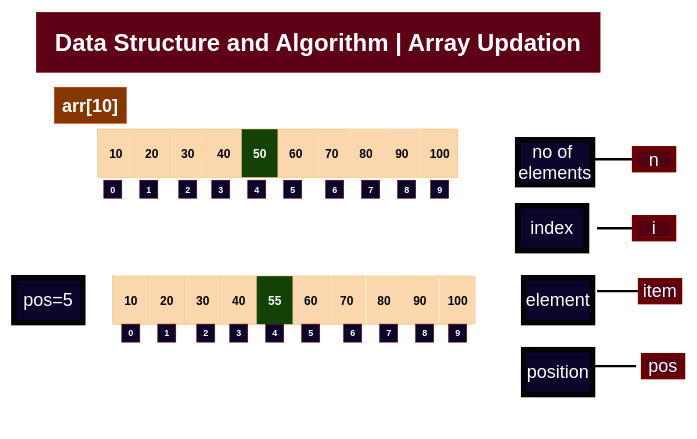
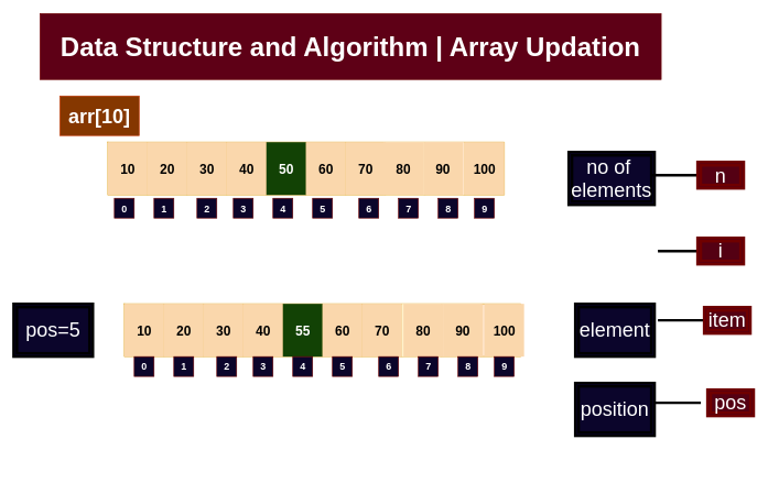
  <mxCell id="0" />
  <mxCell id="1" parent="0" />
  <mxCell id="2" value="&lt;font style=&quot;font-size: 40px&quot;&gt;Data Structure and Algorithm | Array Updation&lt;/font&gt;" style="rounded=0;whiteSpace=wrap;html=1;fillColor=#5E0016;strokeColor=#6F0000;fontColor=#ffffff;fontSize=30;fontStyle=1" parent="1" vertex="1"><mxGeometry x="60" y="20" width="940" height="100" as="geometry" /></mxCell>
  <mxCell id="3" value="&lt;font style=&quot;font-size: 30px&quot;&gt;position&lt;/font&gt;" style="shape=ext;double=1;rounded=0;whiteSpace=wrap;html=1;fontSize=15;fontColor=#FFFFFF;strokeWidth=4;fillColor=#0B052B;" parent="1" vertex="1"><mxGeometry x="870" y="580" width="120" height="80" as="geometry" /></mxCell>
- <mxCell id="4" value="&lt;font style=&quot;font-size: 30px&quot;&gt;index&lt;/font&gt;" style="shape=ext;double=1;rounded=0;whiteSpace=wrap;html=1;fontSize=15;fontColor=#FFFFFF;strokeWidth=4;fillColor=#0B052B;" parent="1" vertex="1"><mxGeometry x="860" y="340" width="120" height="80" as="geometry" /></mxCell>
  <mxCell id="5" value="" style="line;strokeWidth=4;html=1;perimeter=backbonePerimeter;points=[];outlineConnect=0;fontSize=15;fontColor=#FFFFFF;fillColor=#0B052B;" parent="1" vertex="1"><mxGeometry x="995" y="375" width="70" height="10" as="geometry" /></mxCell>
  <mxCell id="6" value="&lt;font style=&quot;font-size: 30px&quot;&gt;i&lt;/font&gt;" style="shape=ext;double=1;rounded=0;whiteSpace=wrap;html=1;fontSize=15;fontColor=#ffffff;strokeWidth=4;fillColor=#540013;strokeColor=#6F0000;" parent="1" vertex="1"><mxGeometry x="1055" y="360" width="70" height="40" as="geometry" /></mxCell>
  <mxCell id="7" value="&lt;span style=&quot;font-size: 30px&quot;&gt;no of&amp;nbsp;&lt;br&gt;elements&lt;br&gt;&lt;/span&gt;" style="shape=ext;double=1;rounded=0;whiteSpace=wrap;html=1;fontSize=15;fontColor=#FFFFFF;strokeWidth=4;fillColor=#0B052B;" parent="1" vertex="1"><mxGeometry x="860" y="230" width="130" height="80" as="geometry" /></mxCell>
  <mxCell id="8" value="" style="line;strokeWidth=4;html=1;perimeter=backbonePerimeter;points=[];outlineConnect=0;fontSize=15;fontColor=#FFFFFF;fillColor=#0B052B;" parent="1" vertex="1"><mxGeometry x="985" y="260" width="70" height="10" as="geometry" /></mxCell>
  <mxCell id="9" value="&lt;span style=&quot;font-size: 30px&quot;&gt;n&lt;/span&gt;" style="shape=ext;double=1;rounded=0;whiteSpace=wrap;html=1;fontSize=15;fontColor=#ffffff;strokeWidth=4;fillColor=#540013;strokeColor=#6F0000;" parent="1" vertex="1"><mxGeometry x="1055" y="245" width="70" height="40" as="geometry" /></mxCell>
  <mxCell id="10" value="&lt;font style=&quot;font-size: 30px&quot;&gt;element&lt;/font&gt;" style="shape=ext;double=1;rounded=0;whiteSpace=wrap;html=1;fontSize=15;fontColor=#FFFFFF;strokeWidth=4;fillColor=#0B052B;" parent="1" vertex="1"><mxGeometry x="870" y="460" width="120" height="80" as="geometry" /></mxCell>
  <mxCell id="11" value="" style="line;strokeWidth=4;html=1;perimeter=backbonePerimeter;points=[];outlineConnect=0;fontSize=15;fontColor=#FFFFFF;fillColor=#0B052B;" parent="1" vertex="1"><mxGeometry x="995" y="480" width="70" height="10" as="geometry" /></mxCell>
  <mxCell id="12" value="&lt;span style=&quot;font-size: 30px&quot;&gt;item&lt;/span&gt;" style="shape=ext;double=1;rounded=0;whiteSpace=wrap;html=1;fontSize=15;fontColor=#ffffff;strokeWidth=4;fillColor=#540013;strokeColor=#6F0000;" parent="1" vertex="1"><mxGeometry x="1065" y="465" width="70" height="40" as="geometry" /></mxCell>
  <mxCell id="13" value="&lt;span style=&quot;font-size: 30px&quot;&gt;pos=5&lt;/span&gt;" style="shape=ext;double=1;rounded=0;whiteSpace=wrap;html=1;fontSize=15;fontColor=#FFFFFF;strokeWidth=4;fillColor=#0B052B;" parent="1" vertex="1"><mxGeometry x="20" y="460" width="120" height="80" as="geometry" /></mxCell>
  <mxCell id="14" value="0" style="rounded=0;whiteSpace=wrap;html=1;fontSize=15;fontColor=#ffffff;fillColor=#0B052B;strokeColor=#6F0000;fontStyle=1" parent="1" vertex="1"><mxGeometry x="172.5" y="300" width="30" height="30" as="geometry" /></mxCell>
  <mxCell id="15" value="1" style="rounded=0;whiteSpace=wrap;html=1;fontSize=15;fontColor=#ffffff;fillColor=#0B052B;strokeColor=#6F0000;fontStyle=1" parent="1" vertex="1"><mxGeometry x="232.5" y="300" width="30" height="30" as="geometry" /></mxCell>
  <mxCell id="16" value="2" style="rounded=0;whiteSpace=wrap;html=1;fontSize=15;fontColor=#ffffff;fillColor=#0B052B;strokeColor=#6F0000;fontStyle=1" parent="1" vertex="1"><mxGeometry x="297.5" y="300" width="30" height="30" as="geometry" /></mxCell>
  <mxCell id="17" value="3" style="rounded=0;whiteSpace=wrap;html=1;fontSize=15;fontColor=#ffffff;fillColor=#0B052B;strokeColor=#6F0000;fontStyle=1" parent="1" vertex="1"><mxGeometry x="352.5" y="300" width="30" height="30" as="geometry" /></mxCell>
  <mxCell id="18" value="4" style="rounded=0;whiteSpace=wrap;html=1;fontSize=15;fontColor=#ffffff;fillColor=#0B052B;strokeColor=#6F0000;fontStyle=1" parent="1" vertex="1"><mxGeometry x="412.5" y="300" width="30" height="30" as="geometry" /></mxCell>
  <mxCell id="19" value="5" style="rounded=0;whiteSpace=wrap;html=1;fontSize=15;fontColor=#ffffff;fillColor=#0B052B;strokeColor=#6F0000;fontStyle=1" parent="1" vertex="1"><mxGeometry x="472.5" y="300" width="30" height="30" as="geometry" /></mxCell>
  <mxCell id="20" value="6" style="rounded=0;whiteSpace=wrap;html=1;fontSize=15;fontColor=#ffffff;fillColor=#0B052B;strokeColor=#6F0000;fontStyle=1" parent="1" vertex="1"><mxGeometry x="542.5" y="300" width="30" height="30" as="geometry" /></mxCell>
  <mxCell id="21" value="7" style="rounded=0;whiteSpace=wrap;html=1;fontSize=15;fontColor=#ffffff;fillColor=#0B052B;strokeColor=#6F0000;fontStyle=1" parent="1" vertex="1"><mxGeometry x="602.5" y="300" width="30" height="30" as="geometry" /></mxCell>
  <mxCell id="22" value="8" style="rounded=0;whiteSpace=wrap;html=1;fontSize=15;fontColor=#ffffff;fillColor=#0B052B;strokeColor=#6F0000;fontStyle=1" parent="1" vertex="1"><mxGeometry x="662.5" y="300" width="30" height="30" as="geometry" /></mxCell>
  <mxCell id="23" value="9" style="rounded=0;whiteSpace=wrap;html=1;fontSize=15;fontColor=#ffffff;fillColor=#0B052B;strokeColor=#6F0000;fontStyle=1" parent="1" vertex="1"><mxGeometry x="717.5" y="300" width="30" height="30" as="geometry" /></mxCell>
  <mxCell id="24" value="arr[10]" style="rounded=0;whiteSpace=wrap;html=1;fontSize=30;fillColor=#853700;fontColor=#FFFFFF;fontStyle=1;strokeColor=#C73500;" parent="1" vertex="1"><mxGeometry x="90" y="145" width="120" height="60" as="geometry" /></mxCell>
  <mxCell id="25" value="&lt;font style=&quot;font-size: 30px&quot;&gt;pos&lt;/font&gt;" style="shape=ext;double=1;rounded=0;whiteSpace=wrap;html=1;fontSize=15;fontColor=#ffffff;strokeWidth=4;fillColor=#540013;strokeColor=#6F0000;" parent="1" vertex="1"><mxGeometry x="1070" y="590" width="70" height="40" as="geometry" /></mxCell>
  <mxCell id="26" value="" style="line;strokeWidth=4;html=1;perimeter=backbonePerimeter;points=[];outlineConnect=0;fontSize=15;fontColor=#FFFFFF;fillColor=#0B052B;" parent="1" vertex="1"><mxGeometry x="990" y="510" width="70" height="200" as="geometry" /></mxCell>
  <mxCell id="27" value="" style="shape=table;startSize=0;container=1;collapsible=0;childLayout=tableLayout;fontSize=20;fillColor=#ffe6cc;strokeColor=#d79b00;fontColor=#000000;" vertex="1" parent="1"><mxGeometry x="162.5" y="215" width="600" height="80" as="geometry" /></mxCell>
  <mxCell id="28" value="" style="shape=partialRectangle;collapsible=0;dropTarget=0;pointerEvents=0;fillColor=none;top=0;left=0;bottom=0;right=0;points=[[0,0.5],[1,0.5]];portConstraint=eastwest;fontSize=20;fontColor=#FFFFFF;" vertex="1" parent="27"><mxGeometry width="600" height="80" as="geometry" /></mxCell>
  <mxCell id="29" value="10" style="shape=partialRectangle;html=1;whiteSpace=wrap;connectable=0;overflow=hidden;fillColor=#fad7ac;top=0;left=0;bottom=0;right=0;pointerEvents=1;fontSize=20;fontStyle=1;strokeColor=#b46504;" vertex="1" parent="28"><mxGeometry width="60" height="80" as="geometry"><mxRectangle width="60" height="80" as="alternateBounds" /></mxGeometry></mxCell>
  <mxCell id="30" value="20" style="shape=partialRectangle;html=1;whiteSpace=wrap;connectable=0;overflow=hidden;fillColor=#fad7ac;top=0;left=0;bottom=0;right=0;pointerEvents=1;fontSize=20;fontStyle=1;strokeColor=#b46504;" vertex="1" parent="28"><mxGeometry x="60" width="60" height="80" as="geometry"><mxRectangle width="60" height="80" as="alternateBounds" /></mxGeometry></mxCell>
  <mxCell id="31" value="30" style="shape=partialRectangle;html=1;whiteSpace=wrap;connectable=0;overflow=hidden;fillColor=#fad7ac;top=0;left=0;bottom=0;right=0;pointerEvents=1;fontSize=20;fontStyle=1;strokeColor=#b46504;" vertex="1" parent="28"><mxGeometry x="120" width="60" height="80" as="geometry"><mxRectangle width="60" height="80" as="alternateBounds" /></mxGeometry></mxCell>
  <mxCell id="32" value="40" style="shape=partialRectangle;html=1;whiteSpace=wrap;connectable=0;overflow=hidden;fillColor=#fad7ac;top=0;left=0;bottom=0;right=0;pointerEvents=1;fontSize=20;fontStyle=1;strokeColor=#b46504;" vertex="1" parent="28"><mxGeometry x="180" width="60" height="80" as="geometry"><mxRectangle width="60" height="80" as="alternateBounds" /></mxGeometry></mxCell>
  <mxCell id="33" value="50" style="shape=partialRectangle;html=1;whiteSpace=wrap;connectable=0;overflow=hidden;fillColor=#124205;top=0;left=0;bottom=0;right=0;pointerEvents=1;fontSize=20;fontStyle=1;strokeColor=#b85450;fontColor=#FFFFFF;" vertex="1" parent="28"><mxGeometry x="240" width="60" height="80" as="geometry"><mxRectangle width="60" height="80" as="alternateBounds" /></mxGeometry></mxCell>
  <mxCell id="34" value="60" style="shape=partialRectangle;html=1;whiteSpace=wrap;connectable=0;overflow=hidden;fillColor=#fad7ac;top=0;left=0;bottom=0;right=0;pointerEvents=1;fontSize=20;fontStyle=1;strokeColor=#b46504;" vertex="1" parent="28"><mxGeometry x="300" width="60" height="80" as="geometry"><mxRectangle width="60" height="80" as="alternateBounds" /></mxGeometry></mxCell>
  <mxCell id="35" value="70" style="shape=partialRectangle;html=1;whiteSpace=wrap;connectable=0;overflow=hidden;fillColor=#fad7ac;top=0;left=0;bottom=0;right=0;pointerEvents=1;fontSize=20;fontStyle=1;strokeColor=#b46504;" vertex="1" parent="28"><mxGeometry x="360" width="60" height="80" as="geometry"><mxRectangle width="60" height="80" as="alternateBounds" /></mxGeometry></mxCell>
  <mxCell id="36" value="" style="shape=partialRectangle;html=1;whiteSpace=wrap;connectable=0;overflow=hidden;fillColor=#fff2cc;top=0;left=0;bottom=0;right=0;pointerEvents=1;fontSize=20;fontStyle=1;strokeColor=#d6b656;" vertex="1" parent="28"><mxGeometry x="420" width="60" height="80" as="geometry"><mxRectangle width="60" height="80" as="alternateBounds" /></mxGeometry></mxCell>
  <mxCell id="37" value="" style="shape=partialRectangle;html=1;whiteSpace=wrap;connectable=0;overflow=hidden;fillColor=#ffe6cc;top=0;left=0;bottom=0;right=0;pointerEvents=1;fontSize=20;fontStyle=1;strokeColor=#d79b00;" vertex="1" parent="28"><mxGeometry x="480" width="60" height="80" as="geometry"><mxRectangle width="60" height="80" as="alternateBounds" /></mxGeometry></mxCell>
  <mxCell id="38" value="" style="shape=partialRectangle;html=1;whiteSpace=wrap;connectable=0;overflow=hidden;fillColor=none;top=0;left=0;bottom=0;right=0;pointerEvents=1;fontSize=20;fontColor=#FFFFFF;fontStyle=1" vertex="1" parent="28"><mxGeometry x="540" width="60" height="80" as="geometry"><mxRectangle width="60" height="80" as="alternateBounds" /></mxGeometry></mxCell>
  <mxCell id="39" value="80" style="shape=partialRectangle;html=1;whiteSpace=wrap;connectable=0;overflow=hidden;fillColor=#fad7ac;top=0;left=0;bottom=0;right=0;pointerEvents=1;fontSize=20;fontStyle=1;strokeColor=#b46504;" vertex="1" parent="1"><mxGeometry x="580" y="215" width="60" height="80" as="geometry"><mxRectangle width="60" height="80" as="alternateBounds" /></mxGeometry></mxCell>
  <mxCell id="40" value="90" style="shape=partialRectangle;html=1;whiteSpace=wrap;connectable=0;overflow=hidden;fillColor=#fad7ac;top=0;left=0;bottom=0;right=0;pointerEvents=1;fontSize=20;fontStyle=1;strokeColor=#b46504;" vertex="1" parent="1"><mxGeometry x="640" y="215" width="60" height="80" as="geometry"><mxRectangle width="60" height="80" as="alternateBounds" /></mxGeometry></mxCell>
  <mxCell id="41" value="100" style="shape=partialRectangle;html=1;whiteSpace=wrap;connectable=0;overflow=hidden;fillColor=#fad7ac;top=0;left=0;bottom=0;right=0;pointerEvents=1;fontSize=20;fontStyle=1;strokeColor=#b46504;" vertex="1" parent="1"><mxGeometry x="702.5" y="215" width="60" height="80" as="geometry"><mxRectangle width="60" height="80" as="alternateBounds" /></mxGeometry></mxCell>
  <mxCell id="42" value="" style="shape=table;startSize=0;container=1;collapsible=0;childLayout=tableLayout;fontSize=20;fillColor=#ffe6cc;strokeColor=#d79b00;fontColor=#000000;" vertex="1" parent="1"><mxGeometry x="187.5" y="460" width="600" height="80" as="geometry" /></mxCell>
  <mxCell id="43" value="" style="shape=partialRectangle;collapsible=0;dropTarget=0;pointerEvents=0;fillColor=none;top=0;left=0;bottom=0;right=0;points=[[0,0.5],[1,0.5]];portConstraint=eastwest;fontSize=20;fontColor=#FFFFFF;" vertex="1" parent="42"><mxGeometry width="600" height="80" as="geometry" /></mxCell>
  <mxCell id="44" value="10" style="shape=partialRectangle;html=1;whiteSpace=wrap;connectable=0;overflow=hidden;fillColor=#fad7ac;top=0;left=0;bottom=0;right=0;pointerEvents=1;fontSize=20;fontStyle=1;strokeColor=#b46504;" vertex="1" parent="43"><mxGeometry width="60" height="80" as="geometry"><mxRectangle width="60" height="80" as="alternateBounds" /></mxGeometry></mxCell>
  <mxCell id="45" value="20" style="shape=partialRectangle;html=1;whiteSpace=wrap;connectable=0;overflow=hidden;fillColor=#fad7ac;top=0;left=0;bottom=0;right=0;pointerEvents=1;fontSize=20;fontStyle=1;strokeColor=#b46504;" vertex="1" parent="43"><mxGeometry x="60" width="60" height="80" as="geometry"><mxRectangle width="60" height="80" as="alternateBounds" /></mxGeometry></mxCell>
  <mxCell id="46" value="30" style="shape=partialRectangle;html=1;whiteSpace=wrap;connectable=0;overflow=hidden;fillColor=#fad7ac;top=0;left=0;bottom=0;right=0;pointerEvents=1;fontSize=20;fontStyle=1;strokeColor=#b46504;" vertex="1" parent="43"><mxGeometry x="120" width="60" height="80" as="geometry"><mxRectangle width="60" height="80" as="alternateBounds" /></mxGeometry></mxCell>
  <mxCell id="47" value="40" style="shape=partialRectangle;html=1;whiteSpace=wrap;connectable=0;overflow=hidden;fillColor=#fad7ac;top=0;left=0;bottom=0;right=0;pointerEvents=1;fontSize=20;fontStyle=1;strokeColor=#b46504;" vertex="1" parent="43"><mxGeometry x="180" width="60" height="80" as="geometry"><mxRectangle width="60" height="80" as="alternateBounds" /></mxGeometry></mxCell>
  <mxCell id="48" value="55" style="shape=partialRectangle;html=1;whiteSpace=wrap;connectable=0;overflow=hidden;fillColor=#124205;top=0;left=0;bottom=0;right=0;pointerEvents=1;fontSize=20;fontStyle=1;strokeColor=#b85450;fontColor=#FFFFFF;" vertex="1" parent="43"><mxGeometry x="240" width="60" height="80" as="geometry"><mxRectangle width="60" height="80" as="alternateBounds" /></mxGeometry></mxCell>
  <mxCell id="49" value="60" style="shape=partialRectangle;html=1;whiteSpace=wrap;connectable=0;overflow=hidden;fillColor=#fad7ac;top=0;left=0;bottom=0;right=0;pointerEvents=1;fontSize=20;fontStyle=1;strokeColor=#b46504;" vertex="1" parent="43"><mxGeometry x="300" width="60" height="80" as="geometry"><mxRectangle width="60" height="80" as="alternateBounds" /></mxGeometry></mxCell>
  <mxCell id="50" value="70" style="shape=partialRectangle;html=1;whiteSpace=wrap;connectable=0;overflow=hidden;fillColor=#fad7ac;top=0;left=0;bottom=0;right=0;pointerEvents=1;fontSize=20;fontStyle=1;strokeColor=#b46504;" vertex="1" parent="43"><mxGeometry x="360" width="60" height="80" as="geometry"><mxRectangle width="60" height="80" as="alternateBounds" /></mxGeometry></mxCell>
  <mxCell id="51" value="" style="shape=partialRectangle;html=1;whiteSpace=wrap;connectable=0;overflow=hidden;fillColor=#fff2cc;top=0;left=0;bottom=0;right=0;pointerEvents=1;fontSize=20;fontStyle=1;strokeColor=#d6b656;" vertex="1" parent="43"><mxGeometry x="420" width="60" height="80" as="geometry"><mxRectangle width="60" height="80" as="alternateBounds" /></mxGeometry></mxCell>
  <mxCell id="52" value="" style="shape=partialRectangle;html=1;whiteSpace=wrap;connectable=0;overflow=hidden;fillColor=#ffe6cc;top=0;left=0;bottom=0;right=0;pointerEvents=1;fontSize=20;fontStyle=1;strokeColor=#d79b00;" vertex="1" parent="43"><mxGeometry x="480" width="60" height="80" as="geometry"><mxRectangle width="60" height="80" as="alternateBounds" /></mxGeometry></mxCell>
  <mxCell id="53" value="" style="shape=partialRectangle;html=1;whiteSpace=wrap;connectable=0;overflow=hidden;fillColor=none;top=0;left=0;bottom=0;right=0;pointerEvents=1;fontSize=20;fontColor=#FFFFFF;fontStyle=1" vertex="1" parent="43"><mxGeometry x="540" width="60" height="80" as="geometry"><mxRectangle width="60" height="80" as="alternateBounds" /></mxGeometry></mxCell>
  <mxCell id="54" value="80" style="shape=partialRectangle;html=1;whiteSpace=wrap;connectable=0;overflow=hidden;fillColor=#fad7ac;top=0;left=0;bottom=0;right=0;pointerEvents=1;fontSize=20;fontStyle=1;strokeColor=#b46504;" vertex="1" parent="1"><mxGeometry x="610" y="460" width="60" height="80" as="geometry"><mxRectangle width="60" height="80" as="alternateBounds" /></mxGeometry></mxCell>
  <mxCell id="55" value="90" style="shape=partialRectangle;html=1;whiteSpace=wrap;connectable=0;overflow=hidden;fillColor=#fad7ac;top=0;left=0;bottom=0;right=0;pointerEvents=1;fontSize=20;fontStyle=1;strokeColor=#b46504;" vertex="1" parent="1"><mxGeometry x="670" y="460" width="60" height="80" as="geometry"><mxRectangle width="60" height="80" as="alternateBounds" /></mxGeometry></mxCell>
  <mxCell id="56" value="100" style="shape=partialRectangle;html=1;whiteSpace=wrap;connectable=0;overflow=hidden;fillColor=#fad7ac;top=0;left=0;bottom=0;right=0;pointerEvents=1;fontSize=20;fontStyle=1;strokeColor=#b46504;" vertex="1" parent="1"><mxGeometry x="732.5" y="460" width="60" height="80" as="geometry"><mxRectangle width="60" height="80" as="alternateBounds" /></mxGeometry></mxCell>
  <mxCell id="57" value="0" style="rounded=0;whiteSpace=wrap;html=1;fontSize=15;fontColor=#ffffff;fillColor=#0B052B;strokeColor=#6F0000;fontStyle=1" vertex="1" parent="1"><mxGeometry x="202.5" y="540" width="30" height="30" as="geometry" /></mxCell>
  <mxCell id="58" value="1" style="rounded=0;whiteSpace=wrap;html=1;fontSize=15;fontColor=#ffffff;fillColor=#0B052B;strokeColor=#6F0000;fontStyle=1" vertex="1" parent="1"><mxGeometry x="262.5" y="540" width="30" height="30" as="geometry" /></mxCell>
  <mxCell id="59" value="2" style="rounded=0;whiteSpace=wrap;html=1;fontSize=15;fontColor=#ffffff;fillColor=#0B052B;strokeColor=#6F0000;fontStyle=1" vertex="1" parent="1"><mxGeometry x="327.5" y="540" width="30" height="30" as="geometry" /></mxCell>
  <mxCell id="60" value="3" style="rounded=0;whiteSpace=wrap;html=1;fontSize=15;fontColor=#ffffff;fillColor=#0B052B;strokeColor=#6F0000;fontStyle=1" vertex="1" parent="1"><mxGeometry x="382.5" y="540" width="30" height="30" as="geometry" /></mxCell>
  <mxCell id="61" value="4" style="rounded=0;whiteSpace=wrap;html=1;fontSize=15;fontColor=#ffffff;fillColor=#0B052B;strokeColor=#6F0000;fontStyle=1" vertex="1" parent="1"><mxGeometry x="442.5" y="540" width="30" height="30" as="geometry" /></mxCell>
  <mxCell id="62" value="5" style="rounded=0;whiteSpace=wrap;html=1;fontSize=15;fontColor=#ffffff;fillColor=#0B052B;strokeColor=#6F0000;fontStyle=1" vertex="1" parent="1"><mxGeometry x="502.5" y="540" width="30" height="30" as="geometry" /></mxCell>
  <mxCell id="63" value="6" style="rounded=0;whiteSpace=wrap;html=1;fontSize=15;fontColor=#ffffff;fillColor=#0B052B;strokeColor=#6F0000;fontStyle=1" vertex="1" parent="1"><mxGeometry x="572.5" y="540" width="30" height="30" as="geometry" /></mxCell>
  <mxCell id="64" value="7" style="rounded=0;whiteSpace=wrap;html=1;fontSize=15;fontColor=#ffffff;fillColor=#0B052B;strokeColor=#6F0000;fontStyle=1" vertex="1" parent="1"><mxGeometry x="632.5" y="540" width="30" height="30" as="geometry" /></mxCell>
  <mxCell id="65" value="8" style="rounded=0;whiteSpace=wrap;html=1;fontSize=15;fontColor=#ffffff;fillColor=#0B052B;strokeColor=#6F0000;fontStyle=1" vertex="1" parent="1"><mxGeometry x="692.5" y="540" width="30" height="30" as="geometry" /></mxCell>
  <mxCell id="66" value="9" style="rounded=0;whiteSpace=wrap;html=1;fontSize=15;fontColor=#ffffff;fillColor=#0B052B;strokeColor=#6F0000;fontStyle=1" vertex="1" parent="1"><mxGeometry x="747.5" y="540" width="30" height="30" as="geometry" /></mxCell>
